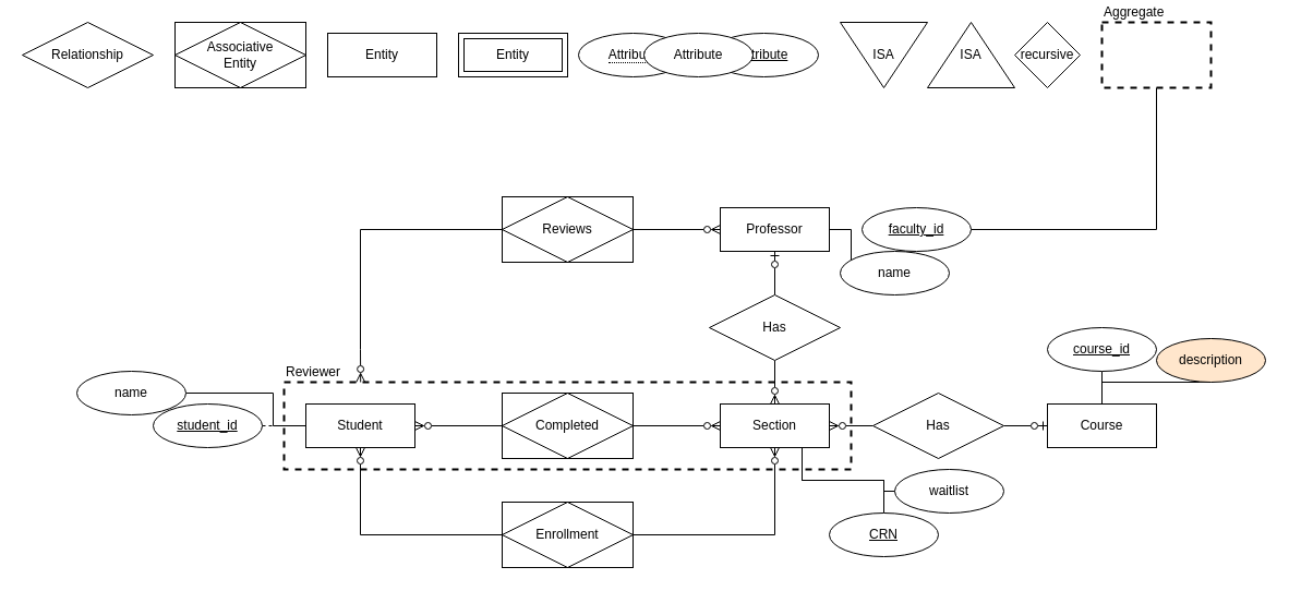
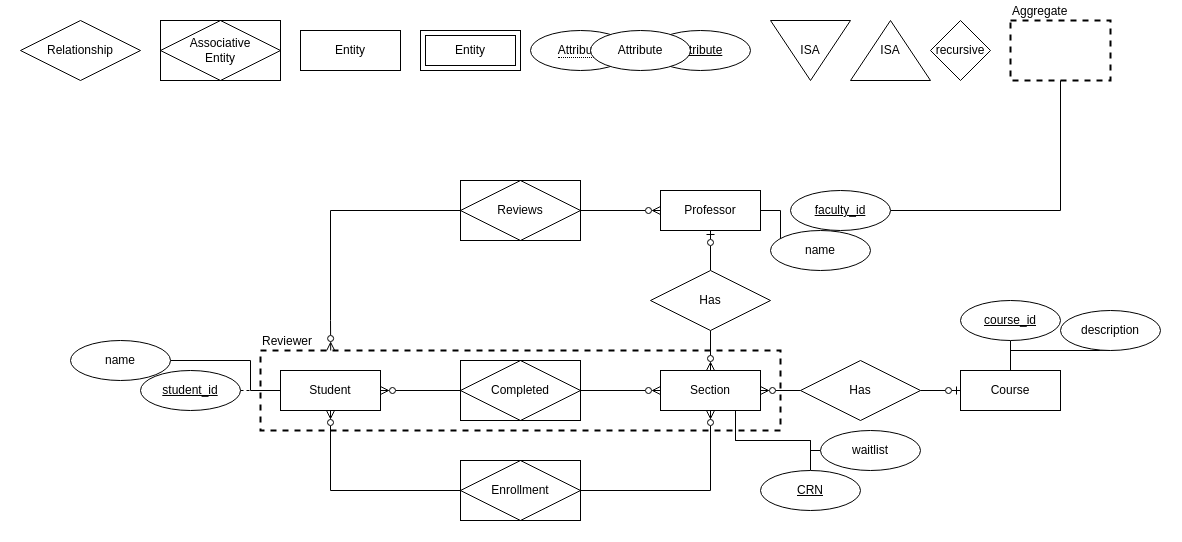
  <mxCell id="0" />
  <mxCell id="1" parent="0" />
  <mxCell id="2" value="Reviewer" style="whiteSpace=wrap;html=1;fontColor=none;dashed=1;fillColor=none;strokeWidth=2;labelPosition=center;verticalLabelPosition=top;align=left;verticalAlign=bottom;" vertex="1" parent="1"><mxGeometry x="260" y="350" width="520" height="80" as="geometry" /></mxCell>
  <mxCell id="3" value="Relationship" style="shape=rhombus;perimeter=rhombusPerimeter;whiteSpace=wrap;html=1;align=center;" vertex="1" parent="1"><mxGeometry x="20" y="20" width="120" height="60" as="geometry" /></mxCell>
  <mxCell id="4" value="Associative&#10;Entity" style="shape=associativeEntity;whiteSpace=wrap;html=1;align=center;" vertex="1" parent="1"><mxGeometry x="160" y="20" width="120" height="60" as="geometry" /></mxCell>
  <mxCell id="5" value="Entity" style="whiteSpace=wrap;html=1;align=center;" vertex="1" parent="1"><mxGeometry x="300" y="30" width="100" height="40" as="geometry" /></mxCell>
  <mxCell id="6" value="Entity" style="shape=ext;margin=3;double=1;whiteSpace=wrap;html=1;align=center;" vertex="1" parent="1"><mxGeometry x="420" y="30" width="100" height="40" as="geometry" /></mxCell>
  <mxCell id="7" value="Attribute" style="ellipse;whiteSpace=wrap;html=1;align=center;fontStyle=4;" vertex="1" parent="1"><mxGeometry x="650" y="30" width="100" height="40" as="geometry" /></mxCell>
  <mxCell id="8" value="&lt;span style=&quot;border-bottom: 1px dotted&quot;&gt;Attribute&lt;/span&gt;" style="ellipse;whiteSpace=wrap;html=1;align=center;" vertex="1" parent="1"><mxGeometry x="530" y="30" width="100" height="40" as="geometry" /></mxCell>
  <mxCell id="9" value="ISA" style="triangle;whiteSpace=wrap;html=1;direction=south;" vertex="1" parent="1"><mxGeometry x="770" y="20" width="80" height="60" as="geometry" /></mxCell>
  <mxCell id="10" value="ISA" style="triangle;whiteSpace=wrap;html=1;direction=north;" vertex="1" parent="1"><mxGeometry x="850" y="20" width="80" height="60" as="geometry" /></mxCell>
  <mxCell id="11" value="Attribute" style="ellipse;whiteSpace=wrap;html=1;align=center;rounded=1;" vertex="1" parent="1"><mxGeometry x="590" y="30" width="100" height="40" as="geometry" /></mxCell>
  <mxCell id="12" value="recursive" style="shape=rhombus;perimeter=rhombusPerimeter;whiteSpace=wrap;html=1;align=center;" vertex="1" parent="1"><mxGeometry x="930" y="20" width="60" height="60" as="geometry" /></mxCell>
  <mxCell id="13" value="Aggregate" style="whiteSpace=wrap;html=1;fontColor=none;dashed=1;fillColor=none;strokeWidth=2;labelPosition=center;verticalLabelPosition=top;align=left;verticalAlign=bottom;" vertex="1" parent="1"><mxGeometry x="1010" y="20" width="100" height="60" as="geometry" /></mxCell>
  <mxCell id="14" value="Student" style="whiteSpace=wrap;html=1;align=center;" vertex="1" parent="1"><mxGeometry x="280" y="370" width="100" height="40" as="geometry" /></mxCell>
  <mxCell id="15" value="Course" style="whiteSpace=wrap;html=1;align=center;" vertex="1" parent="1"><mxGeometry x="960" y="370" width="100" height="40" as="geometry" /></mxCell>
  <mxCell id="16" value="Professor" style="whiteSpace=wrap;html=1;align=center;" vertex="1" parent="1"><mxGeometry x="660" y="190" width="100" height="40" as="geometry" /></mxCell>
  <mxCell id="17" style="edgeStyle=orthogonalEdgeStyle;rounded=0;orthogonalLoop=1;jettySize=auto;html=1;entryX=1;entryY=0.5;entryDx=0;entryDy=0;endArrow=ERzeroToMany;endFill=0;" edge="1" parent="1" source="19" target="14"><mxGeometry relative="1" as="geometry" /></mxCell>
  <mxCell id="18" style="edgeStyle=orthogonalEdgeStyle;rounded=0;orthogonalLoop=1;jettySize=auto;html=1;entryX=0;entryY=0.5;entryDx=0;entryDy=0;endArrow=ERzeroToMany;endFill=0;" edge="1" parent="1" source="19" target="29"><mxGeometry relative="1" as="geometry"><mxPoint x="660" y="390" as="targetPoint" /></mxGeometry></mxCell>
  <mxCell id="19" value="Completed" style="shape=associativeEntity;whiteSpace=wrap;html=1;align=center;" vertex="1" parent="1"><mxGeometry x="460" y="360" width="120" height="60" as="geometry" /></mxCell>
  <mxCell id="20" style="edgeStyle=orthogonalEdgeStyle;rounded=0;orthogonalLoop=1;jettySize=auto;html=1;entryX=1;entryY=0.5;entryDx=0;entryDy=0;endArrow=ERzeroToMany;endFill=0;" edge="1" parent="1" source="22" target="29"><mxGeometry relative="1" as="geometry"><mxPoint x="710" y="370" as="targetPoint" /><Array as="points" /></mxGeometry></mxCell>
  <mxCell id="21" style="edgeStyle=orthogonalEdgeStyle;rounded=0;orthogonalLoop=1;jettySize=auto;html=1;entryX=0;entryY=0.5;entryDx=0;entryDy=0;endArrow=ERzeroToOne;endFill=0;" edge="1" parent="1" source="22" target="15"><mxGeometry relative="1" as="geometry" /></mxCell>
  <mxCell id="22" value="Has" style="shape=rhombus;perimeter=rhombusPerimeter;whiteSpace=wrap;html=1;align=center;" vertex="1" parent="1"><mxGeometry x="800" y="360" width="120" height="60" as="geometry" /></mxCell>
  <mxCell id="23" style="edgeStyle=orthogonalEdgeStyle;rounded=0;orthogonalLoop=1;jettySize=auto;html=1;entryX=0.5;entryY=0;entryDx=0;entryDy=0;endArrow=ERzeroToMany;endFill=0;" edge="1" parent="1" source="25" target="29"><mxGeometry relative="1" as="geometry"><mxPoint x="760" y="390" as="targetPoint" /></mxGeometry></mxCell>
  <mxCell id="24" style="edgeStyle=orthogonalEdgeStyle;rounded=0;orthogonalLoop=1;jettySize=auto;html=1;entryX=0.5;entryY=1;entryDx=0;entryDy=0;endArrow=ERzeroToOne;endFill=0;" edge="1" parent="1" source="25" target="16"><mxGeometry relative="1" as="geometry" /></mxCell>
  <mxCell id="25" value="Has" style="shape=rhombus;perimeter=rhombusPerimeter;whiteSpace=wrap;html=1;align=center;" vertex="1" parent="1"><mxGeometry x="650" y="270" width="120" height="60" as="geometry" /></mxCell>
  <mxCell id="26" style="edgeStyle=orthogonalEdgeStyle;rounded=0;orthogonalLoop=1;jettySize=auto;html=1;entryX=0;entryY=0.5;entryDx=0;entryDy=0;endArrow=ERzeroToMany;endFill=0;" edge="1" parent="1" source="28" target="16"><mxGeometry relative="1" as="geometry" /></mxCell>
  <mxCell id="27" style="edgeStyle=orthogonalEdgeStyle;rounded=0;orthogonalLoop=1;jettySize=auto;html=1;endArrow=ERzeroToMany;endFill=0;exitX=0;exitY=0.5;exitDx=0;exitDy=0;entryX=0.135;entryY=0;entryDx=0;entryDy=0;entryPerimeter=0;" edge="1" parent="1" source="28" target="2"><mxGeometry relative="1" as="geometry"><mxPoint x="330" y="340" as="targetPoint" /><Array as="points"><mxPoint x="330" y="210" /><mxPoint x="330" y="320" /><mxPoint x="330" y="320" /></Array></mxGeometry></mxCell>
  <mxCell id="28" value="Reviews" style="shape=associativeEntity;whiteSpace=wrap;html=1;align=center;" vertex="1" parent="1"><mxGeometry x="460" y="180" width="120" height="60" as="geometry" /></mxCell>
  <mxCell id="29" value="Section" style="whiteSpace=wrap;html=1;align=center;" vertex="1" parent="1"><mxGeometry x="660" y="370" width="100" height="40" as="geometry" /></mxCell>
  <mxCell id="30" style="edgeStyle=orthogonalEdgeStyle;rounded=0;orthogonalLoop=1;jettySize=auto;html=1;entryX=0.5;entryY=1;entryDx=0;entryDy=0;endArrow=ERzeroToMany;endFill=0;" edge="1" parent="1" source="32" target="29"><mxGeometry relative="1" as="geometry" /></mxCell>
  <mxCell id="31" style="edgeStyle=orthogonalEdgeStyle;rounded=0;orthogonalLoop=1;jettySize=auto;html=1;entryX=0.5;entryY=1;entryDx=0;entryDy=0;endArrow=ERzeroToMany;endFill=0;" edge="1" parent="1" source="32" target="14"><mxGeometry relative="1" as="geometry" /></mxCell>
  <mxCell id="32" value="Enrollment" style="shape=associativeEntity;whiteSpace=wrap;html=1;align=center;" vertex="1" parent="1"><mxGeometry x="460" y="460" width="120" height="60" as="geometry" /></mxCell>
  <mxCell id="33" style="edgeStyle=orthogonalEdgeStyle;rounded=0;orthogonalLoop=1;jettySize=auto;html=1;entryX=0;entryY=0.5;entryDx=0;entryDy=0;endArrow=none;endFill=0;dashed=1;" edge="1" parent="1" source="34" target="14"><mxGeometry relative="1" as="geometry" /></mxCell>
  <mxCell id="34" value="student_id" style="ellipse;whiteSpace=wrap;html=1;align=center;fontStyle=4;" vertex="1" parent="1"><mxGeometry x="140" y="370" width="100" height="40" as="geometry" /></mxCell>
  <mxCell id="35" style="edgeStyle=orthogonalEdgeStyle;rounded=0;orthogonalLoop=1;jettySize=auto;html=1;endArrow=none;endFill=0;" edge="1" parent="1" source="36" target="13"><mxGeometry relative="1" as="geometry" /></mxCell>
  <mxCell id="36" value="faculty_id" style="ellipse;whiteSpace=wrap;html=1;align=center;fontStyle=4;" vertex="1" parent="1"><mxGeometry x="790" y="190" width="100" height="40" as="geometry" /></mxCell>
  <mxCell id="37" style="edgeStyle=orthogonalEdgeStyle;rounded=0;orthogonalLoop=1;jettySize=auto;html=1;entryX=0.75;entryY=1;entryDx=0;entryDy=0;endArrow=none;endFill=0;" edge="1" parent="1" source="38" target="29"><mxGeometry relative="1" as="geometry" /></mxCell>
  <mxCell id="38" value="CRN" style="ellipse;whiteSpace=wrap;html=1;align=center;fontStyle=4;" vertex="1" parent="1"><mxGeometry x="760" y="470" width="100" height="40" as="geometry" /></mxCell>
  <mxCell id="39" style="edgeStyle=orthogonalEdgeStyle;rounded=0;orthogonalLoop=1;jettySize=auto;html=1;entryX=0.5;entryY=0;entryDx=0;entryDy=0;endArrow=none;endFill=0;" edge="1" parent="1" source="40" target="15"><mxGeometry relative="1" as="geometry" /></mxCell>
  <mxCell id="40" value="course_id" style="ellipse;whiteSpace=wrap;html=1;align=center;fontStyle=4;" vertex="1" parent="1"><mxGeometry x="960" y="300" width="100" height="40" as="geometry" /></mxCell>
  <mxCell id="41" style="edgeStyle=orthogonalEdgeStyle;rounded=0;orthogonalLoop=1;jettySize=auto;html=1;entryX=0;entryY=0.5;entryDx=0;entryDy=0;endArrow=none;endFill=0;" edge="1" parent="1" source="42" target="14"><mxGeometry relative="1" as="geometry"><Array as="points"><mxPoint x="250" y="360" /><mxPoint x="250" y="390" /></Array></mxGeometry></mxCell>
  <mxCell id="42" value="name" style="ellipse;whiteSpace=wrap;html=1;align=center;rounded=1;" vertex="1" parent="1"><mxGeometry x="70" y="340" width="100" height="40" as="geometry" /></mxCell>
  <mxCell id="43" style="edgeStyle=orthogonalEdgeStyle;rounded=0;orthogonalLoop=1;jettySize=auto;html=1;entryX=0.75;entryY=1;entryDx=0;entryDy=0;endArrow=none;endFill=0;exitX=0;exitY=0.5;exitDx=0;exitDy=0;" edge="1" parent="1" source="44" target="29"><mxGeometry relative="1" as="geometry"><Array as="points"><mxPoint x="810" y="450" /><mxPoint x="810" y="440" /><mxPoint x="735" y="440" /></Array></mxGeometry></mxCell>
  <mxCell id="44" value="waitlist" style="ellipse;whiteSpace=wrap;html=1;align=center;rounded=1;" vertex="1" parent="1"><mxGeometry x="820" y="430" width="100" height="40" as="geometry" /></mxCell>
  <mxCell id="45" style="edgeStyle=orthogonalEdgeStyle;rounded=0;orthogonalLoop=1;jettySize=auto;html=1;endArrow=none;endFill=0;" edge="1" parent="1" source="46"><mxGeometry relative="1" as="geometry"><mxPoint x="1010" y="370" as="targetPoint" /><Array as="points"><mxPoint x="1010" y="350" /></Array></mxGeometry></mxCell>
- <mxCell id="46" value="description" style="ellipse;whiteSpace=wrap;html=1;align=center;rounded=1;fillColor=#ffe6cc;" vertex="1" parent="1"><mxGeometry x="1060" y="310" width="100" height="40" as="geometry" /></mxCell>
+ <mxCell id="46" value="description" style="ellipse;whiteSpace=wrap;html=1;align=center;rounded=1;" vertex="1" parent="1"><mxGeometry x="1060" y="310" width="100" height="40" as="geometry" /></mxCell>
  <mxCell id="47" style="edgeStyle=orthogonalEdgeStyle;rounded=0;orthogonalLoop=1;jettySize=auto;html=1;entryX=1;entryY=0.5;entryDx=0;entryDy=0;endArrow=none;endFill=0;" edge="1" parent="1" source="48" target="16"><mxGeometry relative="1" as="geometry"><Array as="points"><mxPoint x="780" y="210" /></Array></mxGeometry></mxCell>
  <mxCell id="48" value="name" style="ellipse;whiteSpace=wrap;html=1;align=center;rounded=1;" vertex="1" parent="1"><mxGeometry x="770" y="230" width="100" height="40" as="geometry" /></mxCell>
